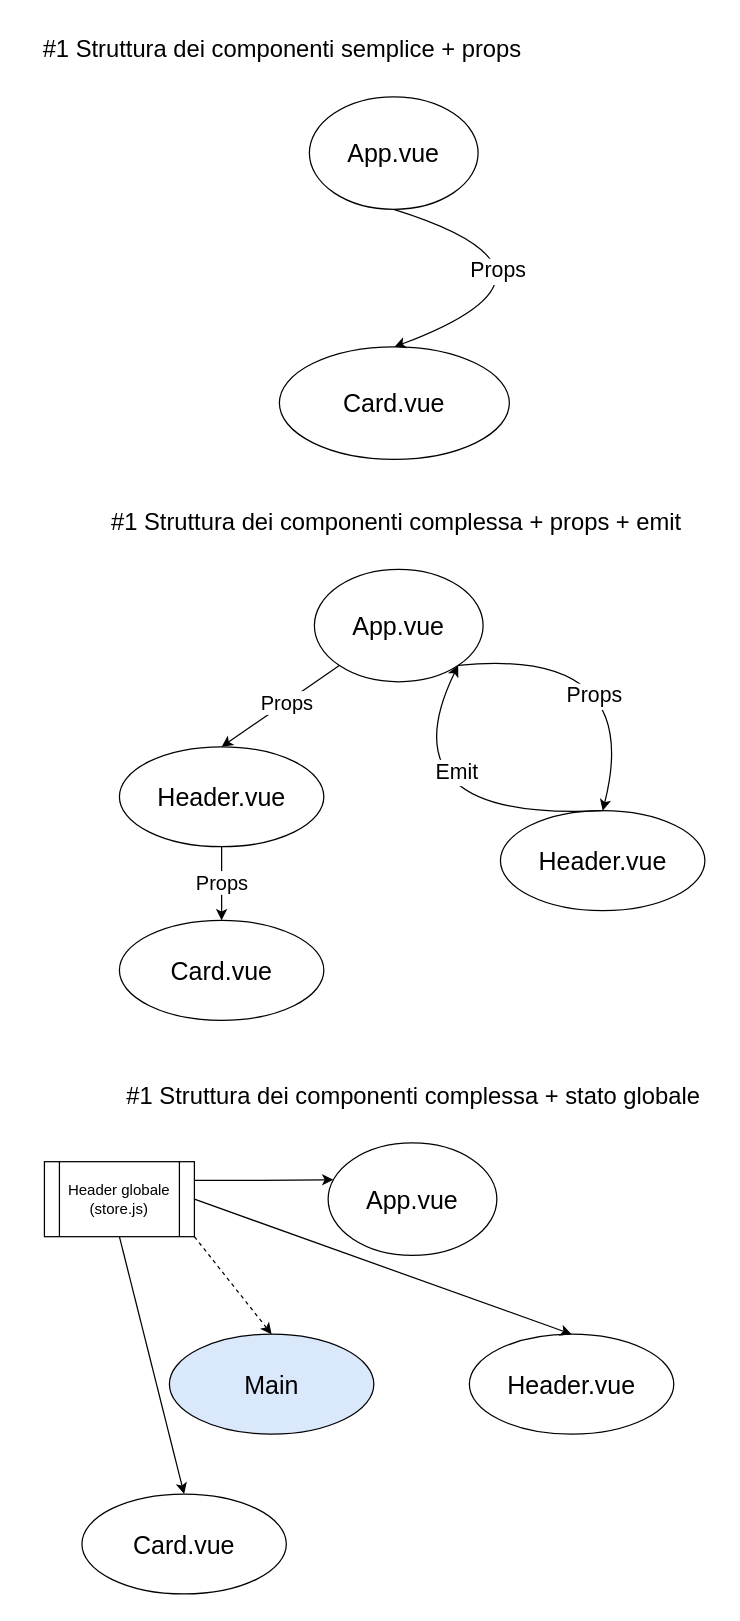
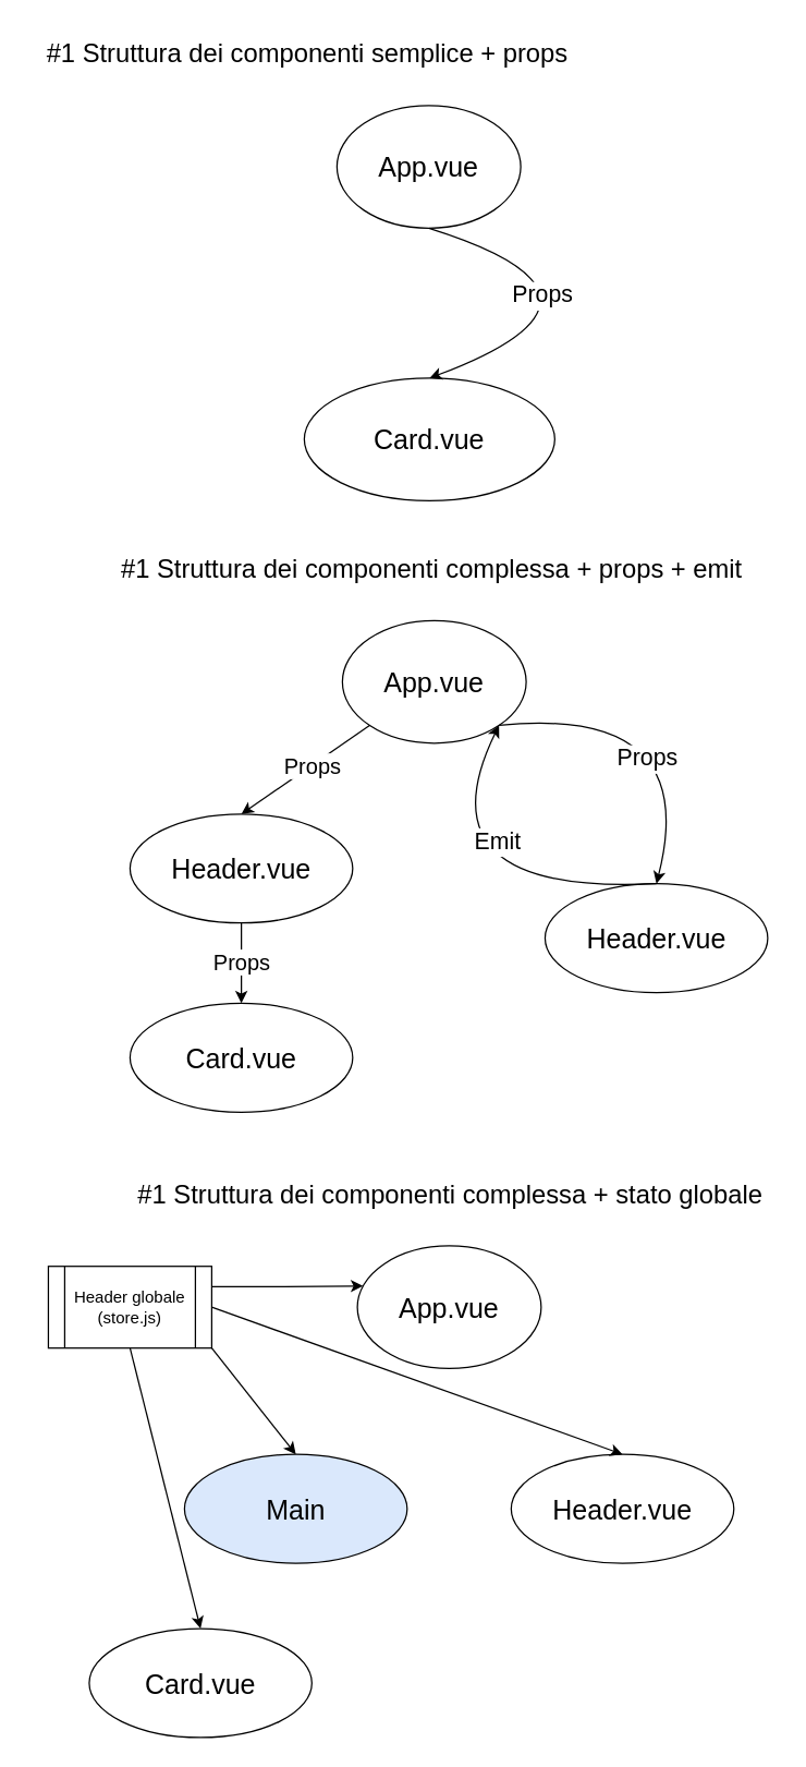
  <mxCell id="0" />
  <mxCell id="1" parent="0" />
  <mxCell id="2" value="&lt;font style=&quot;font-size: 20px;&quot;&gt;App.vue&lt;/font&gt;" style="ellipse;whiteSpace=wrap;html=1;" parent="1" vertex="1"><mxGeometry x="247" y="77" width="135" height="90" as="geometry" /></mxCell>
  <mxCell id="3" value="&lt;font style=&quot;font-size: 20px;&quot;&gt;Card.vue&lt;/font&gt;" style="ellipse;whiteSpace=wrap;html=1;" parent="1" vertex="1"><mxGeometry x="223" y="277" width="184" height="90" as="geometry" /></mxCell>
  <mxCell id="4" value="&lt;font style=&quot;font-size: 17px;&quot;&gt;Props&lt;/font&gt;" style="endArrow=classic;html=1;entryX=0.5;entryY=0;entryDx=0;entryDy=0;exitX=0.5;exitY=1;exitDx=0;exitDy=0;curved=1;" parent="1" source="2" target="3" edge="1"><mxGeometry x="-0.44" y="-23" width="50" height="50" relative="1" as="geometry"><mxPoint x="345" y="227" as="sourcePoint" /><mxPoint x="345" y="287" as="targetPoint" /><Array as="points"><mxPoint x="475" y="217" /></Array><mxPoint as="offset" /></mxGeometry></mxCell>
  <mxCell id="5" value="&lt;font style=&quot;font-size: 19px;&quot;&gt;#1 Struttura dei componenti semplice + props&lt;/font&gt;" style="text;html=1;align=center;verticalAlign=middle;resizable=0;points=[];autosize=1;strokeColor=none;fillColor=none;" vertex="1" parent="1"><mxGeometry x="20" y="20" width="410" height="40" as="geometry" /></mxCell>
  <mxCell id="6" value="&lt;font style=&quot;font-size: 20px;&quot;&gt;App.vue&lt;/font&gt;" style="ellipse;whiteSpace=wrap;html=1;" vertex="1" parent="1"><mxGeometry x="251" y="455" width="135" height="90" as="geometry" /></mxCell>
  <mxCell id="7" value="&lt;font style=&quot;font-size: 20px;&quot;&gt;Header.vue&lt;/font&gt;" style="ellipse;whiteSpace=wrap;html=1;" vertex="1" parent="1"><mxGeometry x="399.88" y="648.11" width="163.56" height="80" as="geometry" /></mxCell>
  <mxCell id="8" value="&lt;font style=&quot;font-size: 17px;&quot;&gt;Props&lt;/font&gt;" style="endArrow=classic;html=1;entryX=0.5;entryY=0;entryDx=0;entryDy=0;exitX=1;exitY=1;exitDx=0;exitDy=0;curved=1;" edge="1" parent="1" source="6" target="7"><mxGeometry x="0.391" y="-29" width="50" height="50" relative="1" as="geometry"><mxPoint x="349" y="605" as="sourcePoint" /><mxPoint x="349" y="665" as="targetPoint" /><Array as="points"><mxPoint x="515" y="517" /></Array><mxPoint as="offset" /></mxGeometry></mxCell>
  <mxCell id="9" value="&lt;font style=&quot;font-size: 19px;&quot;&gt;#1 Struttura dei componenti complessa + props + emit&amp;nbsp;&lt;/font&gt;" style="text;html=1;align=center;verticalAlign=middle;resizable=0;points=[];autosize=1;strokeColor=none;fillColor=none;" vertex="1" parent="1"><mxGeometry x="74" y="398" width="490" height="40" as="geometry" /></mxCell>
  <mxCell id="10" value="" style="endArrow=classic;html=1;exitX=0.5;exitY=0;exitDx=0;exitDy=0;entryX=1;entryY=1;entryDx=0;entryDy=0;curved=1;" edge="1" parent="1" source="7" target="6"><mxGeometry width="50" height="50" relative="1" as="geometry"><mxPoint x="285" y="557" as="sourcePoint" /><mxPoint x="335" y="507" as="targetPoint" /><Array as="points"><mxPoint x="305" y="657" /></Array></mxGeometry></mxCell>
  <mxCell id="11" value="&lt;font style=&quot;font-size: 17px;&quot;&gt;Emit&lt;/font&gt;" style="edgeLabel;html=1;align=center;verticalAlign=middle;resizable=0;points=[];" vertex="1" connectable="0" parent="10"><mxGeometry x="0.374" y="1" relative="1" as="geometry"><mxPoint x="43" y="-3" as="offset" /></mxGeometry></mxCell>
  <mxCell id="12" value="&lt;font style=&quot;font-size: 20px;&quot;&gt;Header.vue&lt;/font&gt;" style="ellipse;whiteSpace=wrap;html=1;" vertex="1" parent="1"><mxGeometry x="95" y="597" width="163.56" height="80" as="geometry" /></mxCell>
  <mxCell id="13" value="&lt;font style=&quot;font-size: 20px;&quot;&gt;Card.vue&lt;/font&gt;" style="ellipse;whiteSpace=wrap;html=1;" vertex="1" parent="1"><mxGeometry x="95" y="735.89" width="163.56" height="80" as="geometry" /></mxCell>
  <mxCell id="14" value="" style="endArrow=classic;html=1;rounded=0;entryX=0.5;entryY=0;entryDx=0;entryDy=0;exitX=0;exitY=1;exitDx=0;exitDy=0;" edge="1" parent="1" source="6" target="12"><mxGeometry width="50" height="50" relative="1" as="geometry"><mxPoint x="305" y="697" as="sourcePoint" /><mxPoint x="355" y="647" as="targetPoint" /></mxGeometry></mxCell>
  <mxCell id="15" value="&lt;font style=&quot;font-size: 16px;&quot;&gt;Props&lt;/font&gt;" style="edgeLabel;html=1;align=center;verticalAlign=middle;resizable=0;points=[];" vertex="1" connectable="0" parent="14"><mxGeometry x="-0.096" relative="1" as="geometry"><mxPoint as="offset" /></mxGeometry></mxCell>
  <mxCell id="16" value="&lt;font style=&quot;font-size: 16px;&quot;&gt;Props&lt;/font&gt;" style="endArrow=classic;html=1;rounded=0;exitX=0.5;exitY=1;exitDx=0;exitDy=0;entryX=0.5;entryY=0;entryDx=0;entryDy=0;" edge="1" parent="1" source="12" target="13"><mxGeometry width="50" height="50" relative="1" as="geometry"><mxPoint x="316.56" y="645.89" as="sourcePoint" /><mxPoint x="366.56" y="595.89" as="targetPoint" /></mxGeometry></mxCell>
  <mxCell id="17" value="&lt;font style=&quot;font-size: 20px;&quot;&gt;App.vue&lt;/font&gt;" style="ellipse;whiteSpace=wrap;html=1;" vertex="1" parent="1"><mxGeometry x="262" y="914" width="135" height="90" as="geometry" /></mxCell>
  <mxCell id="18" value="&lt;font style=&quot;font-size: 20px;&quot;&gt;Header.vue&lt;/font&gt;" style="ellipse;whiteSpace=wrap;html=1;" vertex="1" parent="1"><mxGeometry x="375" y="1067" width="163.56" height="80" as="geometry" /></mxCell>
  <mxCell id="19" value="&lt;font style=&quot;font-size: 19px;&quot;&gt;#1 Struttura dei componenti complessa + stato globale&lt;/font&gt;" style="text;html=1;align=center;verticalAlign=middle;resizable=0;points=[];autosize=1;strokeColor=none;fillColor=none;" vertex="1" parent="1"><mxGeometry x="90" y="857" width="480" height="40" as="geometry" /></mxCell>
  <mxCell id="20" value="&lt;font style=&quot;font-size: 20px;&quot;&gt;Main&lt;/font&gt;" style="ellipse;whiteSpace=wrap;html=1;fillColor=#dae8fc;" vertex="1" parent="1"><mxGeometry x="135" y="1067" width="163.56" height="80" as="geometry" /></mxCell>
  <mxCell id="21" value="&lt;font style=&quot;font-size: 20px;&quot;&gt;Card.vue&lt;/font&gt;" style="ellipse;whiteSpace=wrap;html=1;" vertex="1" parent="1"><mxGeometry x="65" y="1194.89" width="163.56" height="80" as="geometry" /></mxCell>
- <mxCell id="22" value="" style="endArrow=classic;html=1;rounded=0;entryX=0.5;entryY=0;entryDx=0;entryDy=0;exitX=1;exitY=1;exitDx=0;exitDy=0;dashed=1;" edge="1" parent="1" source="25" target="20"><mxGeometry width="50" height="50" relative="1" as="geometry"><mxPoint x="316" y="1156" as="sourcePoint" /><mxPoint x="366" y="1106" as="targetPoint" /></mxGeometry></mxCell>
+ <mxCell id="22" value="" style="endArrow=classic;html=1;rounded=0;entryX=0.5;entryY=0;entryDx=0;entryDy=0;exitX=1;exitY=1;exitDx=0;exitDy=0;" edge="1" parent="1" source="25" target="20"><mxGeometry width="50" height="50" relative="1" as="geometry"><mxPoint x="316" y="1156" as="sourcePoint" /><mxPoint x="366" y="1106" as="targetPoint" /></mxGeometry></mxCell>
  <mxCell id="23" value="" style="endArrow=classic;html=1;rounded=0;exitX=0.5;exitY=1;exitDx=0;exitDy=0;entryX=0.5;entryY=0;entryDx=0;entryDy=0;" edge="1" parent="1" source="25" target="21"><mxGeometry width="50" height="50" relative="1" as="geometry"><mxPoint x="327.56" y="1104.89" as="sourcePoint" /><mxPoint x="377.56" y="1054.89" as="targetPoint" /></mxGeometry></mxCell>
  <mxCell id="24" style="edgeStyle=orthogonalEdgeStyle;rounded=0;orthogonalLoop=1;jettySize=auto;html=1;exitX=1;exitY=0.25;exitDx=0;exitDy=0;entryX=0.031;entryY=0.327;entryDx=0;entryDy=0;entryPerimeter=0;" edge="1" parent="1" source="25" target="17"><mxGeometry relative="1" as="geometry" /></mxCell>
  <mxCell id="25" value="Header globale&lt;br&gt;(store.js)" style="shape=process;whiteSpace=wrap;html=1;backgroundOutline=1;" vertex="1" parent="1"><mxGeometry x="35" y="929" width="120" height="60" as="geometry" /></mxCell>
  <mxCell id="26" value="" style="endArrow=classic;html=1;rounded=0;exitX=1;exitY=0.5;exitDx=0;exitDy=0;entryX=0.5;entryY=0;entryDx=0;entryDy=0;" edge="1" parent="1" source="25" target="18"><mxGeometry width="50" height="50" relative="1" as="geometry"><mxPoint x="305" y="1107" as="sourcePoint" /><mxPoint x="355" y="1057" as="targetPoint" /></mxGeometry></mxCell>
